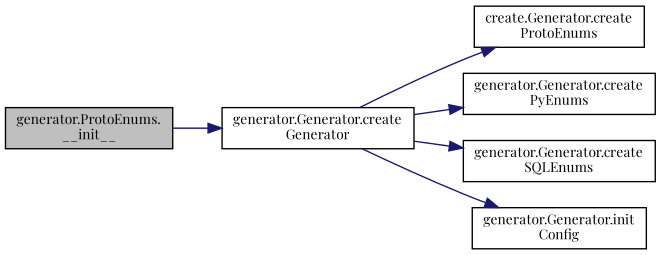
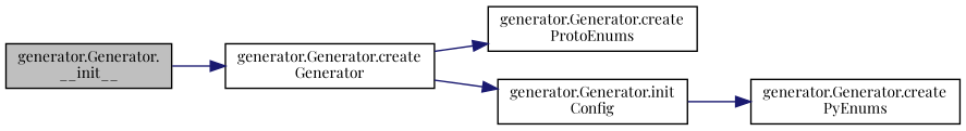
  digraph {
    fontname="Playfair Display"
    rankdir=LR
    node [color=black fillcolor=white fontname="Playfair Display" fontsize=10 shape=record style=filled]
    edge [color=midnightblue fontname="Playfair Display" fontsize=10 labelfontname=Helvetica labelfontsize=10 style=solid]
-   n1 [fillcolor=grey75 fontcolor=black height=0.2 label="generator.ProtoEnums.\l__init__" width=0.4]
+   n1 [fillcolor=grey75 fontcolor=black height=0.2 label="generator.Generator.\l__init__" width=0.4]
    n2 [height=0.2 label="generator.Generator.create\lGenerator" width=0.4]
-   n3 [height=0.2 label="create.Generator.create\lProtoEnums" width=0.4]
+   n3 [height=0.2 label="generator.Generator.create\lProtoEnums" width=0.4]
    n4 [height=0.2 label="generator.Generator.create\lPyEnums" width=0.4]
-   n5 [height=0.2 label="generator.Generator.create\lSQLEnums" width=0.4]
    n6 [height=0.2 label="generator.Generator.init\lConfig" width=0.4]
    n1 -> n2
    n2 -> n3
-   n2 -> n4
-   n2 -> n5
+   n6 -> n4
    n2 -> n6
  }
